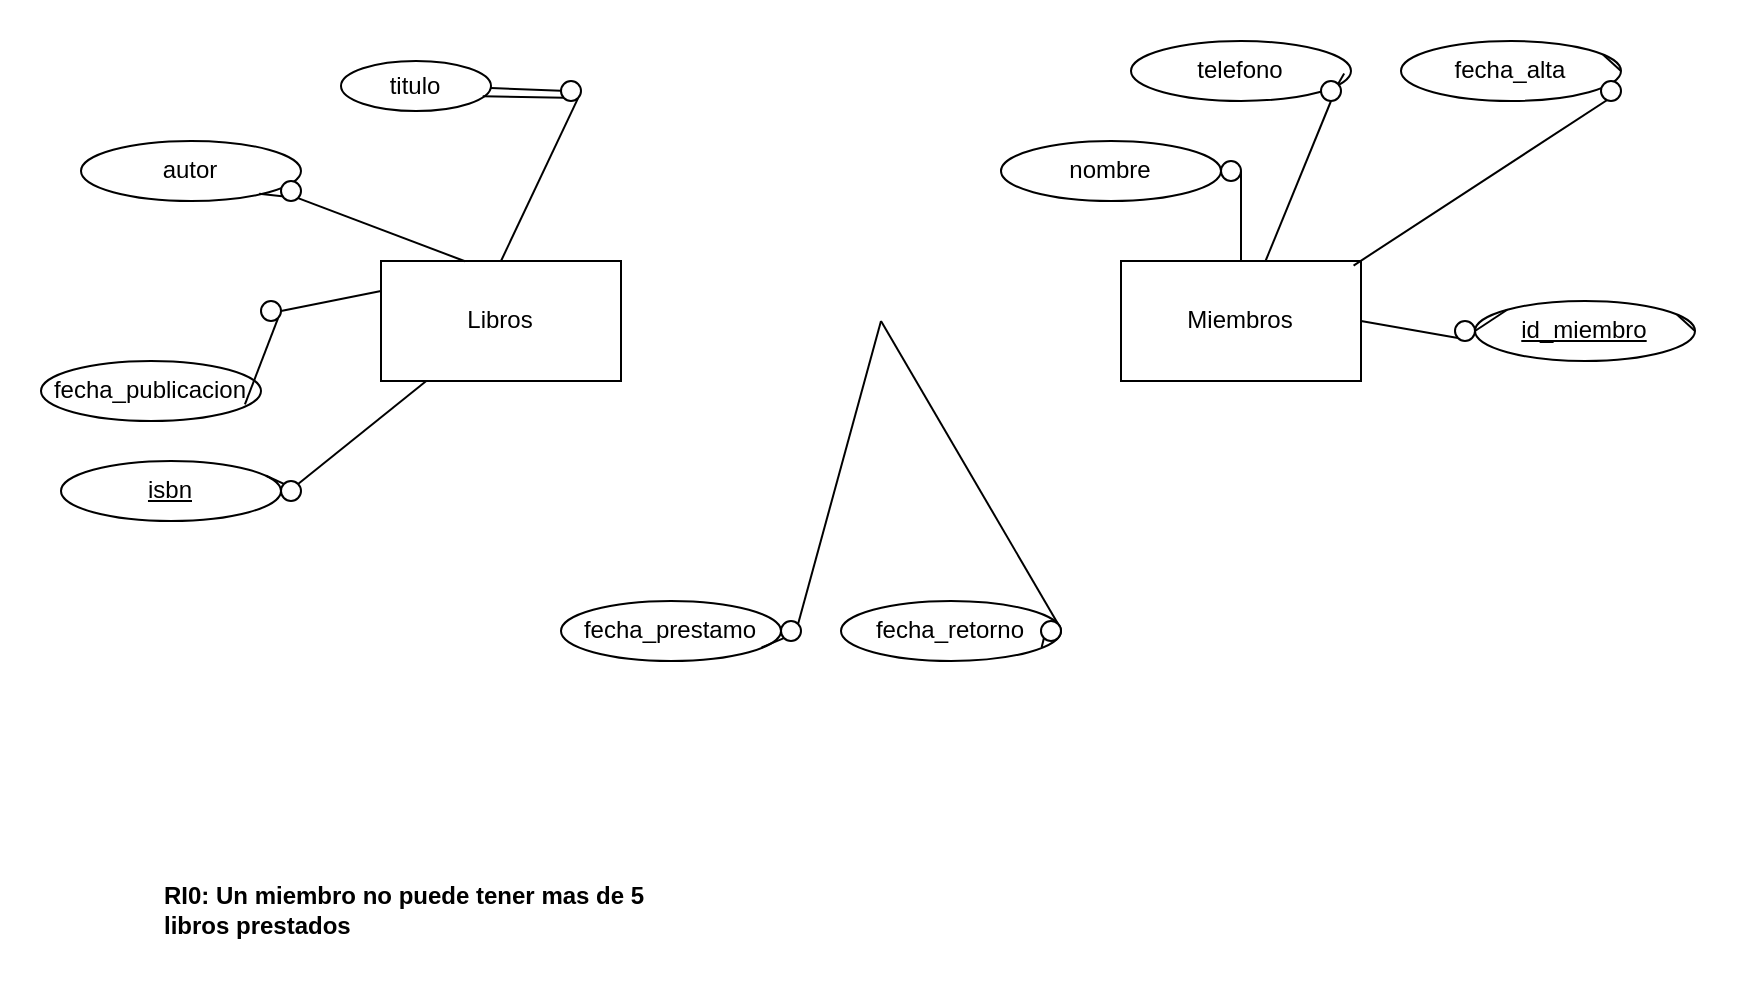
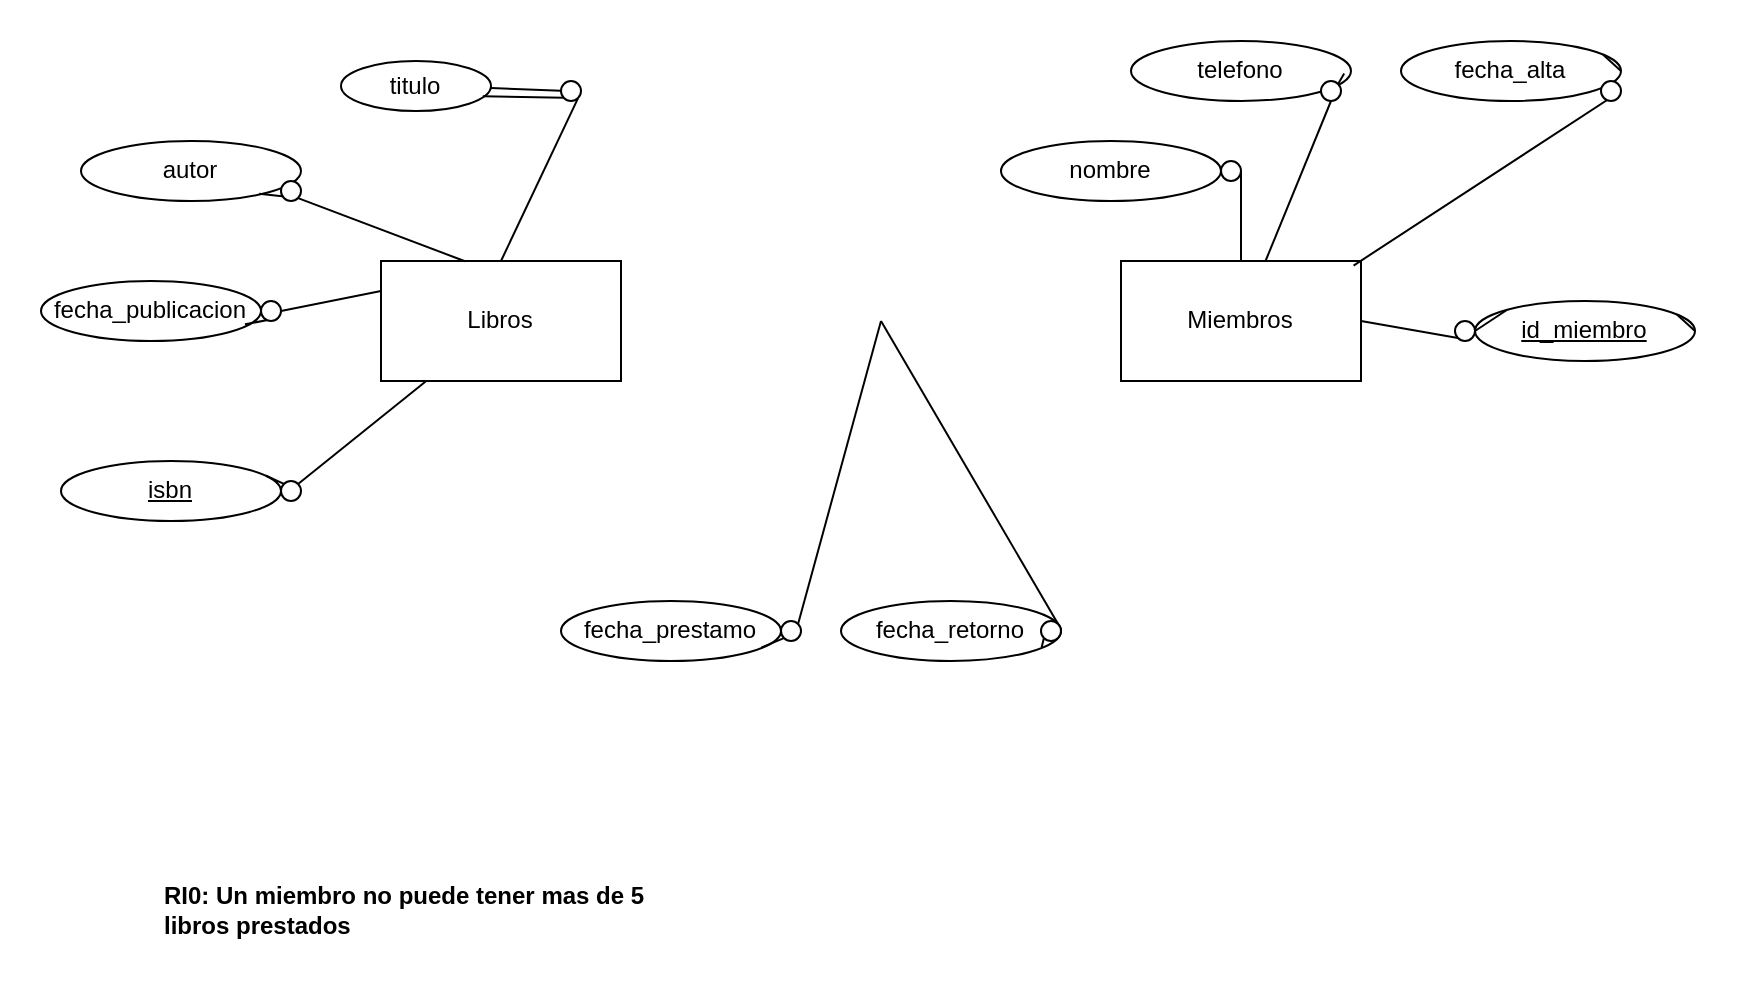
  <mxCell id="0" />
  <mxCell id="1" parent="0" />
  <mxCell id="2" value="Libros" style="rounded=0;whiteSpace=wrap;html=1;" vertex="1" parent="1"><mxGeometry x="190" y="130" width="120" height="60" as="geometry" /></mxCell>
  <mxCell id="3" value="Miembros" style="rounded=0;whiteSpace=wrap;html=1;" vertex="1" parent="1"><mxGeometry x="560" y="130" width="120" height="60" as="geometry" /></mxCell>
  <mxCell id="4" value="titulo" style="ellipse;whiteSpace=wrap;html=1;" vertex="1" parent="1"><mxGeometry x="170" y="30" width="75" height="25" as="geometry" /></mxCell>
  <mxCell id="5" value="autor&lt;span style=&quot;color: rgba(0, 0, 0, 0); font-family: monospace; font-size: 0px; text-align: start;&quot;&gt;%3CmxGraphModel%3E%3Croot%3E%3CmxCell%20id%3D%220%22%2F%3E%3CmxCell%20id%3D%221%22%20parent%3D%220%22%2F%3E%3CmxCell%20id%3D%222%22%20value%3D%22titulo%22%20style%3D%22ellipse%3BwhiteSpace%3Dwrap%3Bhtml%3D1%3B%22%20vertex%3D%221%22%20parent%3D%221%22%3E%3CmxGeometry%20x%3D%22140%22%20y%3D%2290%22%20width%3D%22110%22%20height%3D%2230%22%20as%3D%22geometry%22%2F%3E%3C%2FmxCell%3E%3C%2Froot%3E%3C%2FmxGraphModel%3E&lt;/span&gt;" style="ellipse;whiteSpace=wrap;html=1;" vertex="1" parent="1"><mxGeometry x="40" y="70" width="110" height="30" as="geometry" /></mxCell>
- <mxCell id="6" value="fecha_publicacion" style="ellipse;whiteSpace=wrap;html=1;" vertex="1" parent="1"><mxGeometry x="20" y="180" width="110" height="30" as="geometry" /></mxCell>
+ <mxCell id="6" value="fecha_publicacion" style="ellipse;whiteSpace=wrap;html=1;" vertex="1" parent="1"><mxGeometry y="140" width="110" height="30" as="geometry" x="20" /></mxCell>
  <mxCell id="7" value="isbn" style="ellipse;whiteSpace=wrap;html=1;fontStyle=4" vertex="1" parent="1"><mxGeometry x="30" y="230" width="110" height="30" as="geometry" /></mxCell>
  <mxCell id="8" style="edgeStyle=none;html=1;exitX=0;exitY=0;exitDx=0;exitDy=0;entryX=0.932;entryY=0.246;entryDx=0;entryDy=0;entryPerimeter=0;endArrow=none;endFill=0;" edge="1" parent="1" source="10" target="7"><mxGeometry relative="1" as="geometry" /></mxCell>
  <mxCell id="9" style="edgeStyle=none;html=1;exitX=1;exitY=0;exitDx=0;exitDy=0;endArrow=none;endFill=0;" edge="1" parent="1" source="10" target="2"><mxGeometry relative="1" as="geometry" /></mxCell>
  <mxCell id="10" value="" style="ellipse;whiteSpace=wrap;html=1;aspect=fixed;" vertex="1" parent="1"><mxGeometry x="140" y="240" width="10" height="10" as="geometry" /></mxCell>
  <mxCell id="11" style="edgeStyle=none;html=1;exitX=1;exitY=1;exitDx=0;exitDy=0;entryX=0.927;entryY=0.722;entryDx=0;entryDy=0;entryPerimeter=0;endArrow=none;endFill=0;" edge="1" parent="1" source="13" target="6"><mxGeometry relative="1" as="geometry" /></mxCell>
  <mxCell id="12" style="edgeStyle=none;html=1;exitX=1;exitY=0.5;exitDx=0;exitDy=0;entryX=0;entryY=0.25;entryDx=0;entryDy=0;endArrow=none;endFill=0;" edge="1" parent="1" source="13" target="2"><mxGeometry relative="1" as="geometry" /></mxCell>
  <mxCell id="13" value="" style="ellipse;whiteSpace=wrap;html=1;aspect=fixed;" vertex="1" parent="1"><mxGeometry x="130" y="150" width="10" height="10" as="geometry" /></mxCell>
  <mxCell id="14" style="edgeStyle=none;html=1;exitX=1;exitY=1;exitDx=0;exitDy=0;entryX=0.81;entryY=0.881;entryDx=0;entryDy=0;entryPerimeter=0;endArrow=none;endFill=0;" edge="1" parent="1" source="16" target="5"><mxGeometry relative="1" as="geometry" /></mxCell>
  <mxCell id="15" style="edgeStyle=none;html=1;exitX=1;exitY=1;exitDx=0;exitDy=0;entryX=0.35;entryY=0.002;entryDx=0;entryDy=0;entryPerimeter=0;endArrow=none;endFill=0;" edge="1" parent="1" source="16" target="2"><mxGeometry relative="1" as="geometry" /></mxCell>
  <mxCell id="16" value="" style="ellipse;whiteSpace=wrap;html=1;aspect=fixed;" vertex="1" parent="1"><mxGeometry x="140" y="90" width="10" height="10" as="geometry" /></mxCell>
  <mxCell id="17" style="edgeStyle=none;html=1;exitX=1;exitY=1;exitDx=0;exitDy=0;entryX=0.945;entryY=0.706;entryDx=0;entryDy=0;entryPerimeter=0;endArrow=none;endFill=0;" edge="1" parent="1" source="20" target="4"><mxGeometry relative="1" as="geometry" /></mxCell>
  <mxCell id="18" style="edgeStyle=none;html=1;exitX=1;exitY=1;exitDx=0;exitDy=0;entryX=0.5;entryY=0;entryDx=0;entryDy=0;endArrow=none;endFill=0;" edge="1" parent="1" source="20" target="2"><mxGeometry relative="1" as="geometry" /></mxCell>
  <mxCell id="19" value="" style="edgeStyle=none;html=1;endArrow=none;endFill=0;" edge="1" parent="1" source="20" target="4"><mxGeometry relative="1" as="geometry" /></mxCell>
  <mxCell id="20" value="" style="ellipse;whiteSpace=wrap;html=1;aspect=fixed;" vertex="1" parent="1"><mxGeometry x="280" y="40" width="10" height="10" as="geometry" /></mxCell>
  <mxCell id="21" value="nombre" style="ellipse;whiteSpace=wrap;html=1;fontStyle=0" vertex="1" parent="1"><mxGeometry x="500" y="70" width="110" height="30" as="geometry" /></mxCell>
  <mxCell id="22" style="edgeStyle=none;html=1;exitX=1;exitY=0.5;exitDx=0;exitDy=0;entryX=0.5;entryY=0;entryDx=0;entryDy=0;endArrow=none;endFill=0;" edge="1" parent="1" source="24" target="3"><mxGeometry relative="1" as="geometry" /></mxCell>
  <mxCell id="23" style="edgeStyle=none;html=1;exitX=0;exitY=0.5;exitDx=0;exitDy=0;entryX=1;entryY=0.5;entryDx=0;entryDy=0;endArrow=none;endFill=0;" edge="1" parent="1" source="24" target="21"><mxGeometry relative="1" as="geometry" /></mxCell>
  <mxCell id="24" value="" style="ellipse;whiteSpace=wrap;html=1;aspect=fixed;" vertex="1" parent="1"><mxGeometry x="610" y="80" width="10" height="10" as="geometry" /></mxCell>
  <mxCell id="25" value="telefono" style="ellipse;whiteSpace=wrap;html=1;" vertex="1" parent="1"><mxGeometry x="565" y="20" width="110" height="30" as="geometry" /></mxCell>
  <mxCell id="26" style="edgeStyle=none;html=1;exitX=1;exitY=0;exitDx=0;exitDy=0;entryX=0.969;entryY=0.543;entryDx=0;entryDy=0;entryPerimeter=0;endArrow=none;endFill=0;" edge="1" parent="1" source="28" target="25"><mxGeometry relative="1" as="geometry" /></mxCell>
  <mxCell id="27" style="edgeStyle=none;html=1;exitX=0.5;exitY=1;exitDx=0;exitDy=0;endArrow=none;endFill=0;" edge="1" parent="1" source="28" target="3"><mxGeometry relative="1" as="geometry" /></mxCell>
  <mxCell id="28" value="" style="ellipse;whiteSpace=wrap;html=1;aspect=fixed;" vertex="1" parent="1"><mxGeometry x="660" y="40" width="10" height="10" as="geometry" /></mxCell>
  <mxCell id="29" value="fecha_alta" style="ellipse;whiteSpace=wrap;html=1;" vertex="1" parent="1"><mxGeometry x="700" y="20" width="110" height="30" as="geometry" /></mxCell>
  <mxCell id="30" style="edgeStyle=none;html=1;exitX=1;exitY=0.5;exitDx=0;exitDy=0;entryX=0.969;entryY=0.038;entryDx=0;entryDy=0;entryPerimeter=0;endArrow=none;endFill=0;" edge="1" parent="1" source="31" target="3"><mxGeometry relative="1" as="geometry" /></mxCell>
  <mxCell id="31" value="" style="ellipse;whiteSpace=wrap;html=1;aspect=fixed;" vertex="1" parent="1"><mxGeometry x="800" y="40" width="10" height="10" as="geometry" /></mxCell>
  <mxCell id="32" style="edgeStyle=none;html=1;exitX=1;exitY=0.5;exitDx=0;exitDy=0;entryX=0.919;entryY=0.229;entryDx=0;entryDy=0;entryPerimeter=0;endArrow=none;endFill=0;" edge="1" parent="1" source="29" target="29"><mxGeometry relative="1" as="geometry" /></mxCell>
  <mxCell id="33" value="fecha_prestamo" style="ellipse;whiteSpace=wrap;html=1;" vertex="1" parent="1"><mxGeometry x="280" y="300" width="110" height="30" as="geometry" /></mxCell>
  <mxCell id="34" style="edgeStyle=none;html=1;exitX=0;exitY=1;exitDx=0;exitDy=0;entryX=0.912;entryY=0.774;entryDx=0;entryDy=0;entryPerimeter=0;endArrow=none;endFill=0;" edge="1" parent="1" source="36" target="33"><mxGeometry relative="1" as="geometry" /></mxCell>
  <mxCell id="35" style="edgeStyle=none;html=1;exitX=1;exitY=0;exitDx=0;exitDy=0;endArrow=none;endFill=0;" edge="1" parent="1" source="36"><mxGeometry relative="1" as="geometry"><mxPoint x="440" y="160" as="targetPoint" /></mxGeometry></mxCell>
  <mxCell id="36" value="" style="ellipse;whiteSpace=wrap;html=1;aspect=fixed;" vertex="1" parent="1"><mxGeometry x="390" y="310" width="10" height="10" as="geometry" /></mxCell>
  <mxCell id="37" value="fecha_retorno" style="ellipse;whiteSpace=wrap;html=1;" vertex="1" parent="1"><mxGeometry x="420" y="300" width="110" height="30" as="geometry" /></mxCell>
  <mxCell id="38" style="edgeStyle=none;html=1;exitX=0;exitY=1;exitDx=0;exitDy=0;entryX=0.912;entryY=0.774;entryDx=0;entryDy=0;entryPerimeter=0;endArrow=none;endFill=0;" edge="1" parent="1" source="40" target="37"><mxGeometry relative="1" as="geometry" /></mxCell>
  <mxCell id="39" style="edgeStyle=none;html=1;exitX=1;exitY=0;exitDx=0;exitDy=0;endArrow=none;endFill=0;" edge="1" parent="1" source="40"><mxGeometry relative="1" as="geometry"><mxPoint x="440" y="160" as="targetPoint" /></mxGeometry></mxCell>
  <mxCell id="40" value="" style="ellipse;whiteSpace=wrap;html=1;aspect=fixed;" vertex="1" parent="1"><mxGeometry x="520" y="310" width="10" height="10" as="geometry" /></mxCell>
  <mxCell id="41" value="RI0: Un miembro no puede tener mas de 5 libros prestados&lt;br&gt;" style="text;html=1;strokeColor=none;fillColor=none;align=left;verticalAlign=middle;whiteSpace=wrap;rounded=0;fontStyle=1" vertex="1" parent="1"><mxGeometry x="80" y="440" width="270" height="30" as="geometry" /></mxCell>
  <mxCell id="42" value="id_miembro" style="ellipse;whiteSpace=wrap;html=1;fontStyle=4" vertex="1" parent="1"><mxGeometry x="737" y="150" width="110" height="30" as="geometry" /></mxCell>
  <mxCell id="43" style="edgeStyle=none;html=1;exitX=0;exitY=1;exitDx=0;exitDy=0;entryX=1;entryY=0.5;entryDx=0;entryDy=0;endArrow=none;endFill=0;" edge="1" parent="1" source="44" target="3"><mxGeometry relative="1" as="geometry" /></mxCell>
  <mxCell id="44" value="" style="ellipse;whiteSpace=wrap;html=1;aspect=fixed;" vertex="1" parent="1"><mxGeometry x="727" y="160" width="10" height="10" as="geometry" /></mxCell>
  <mxCell id="45" style="edgeStyle=none;html=1;exitX=1;exitY=0.5;exitDx=0;exitDy=0;entryX=0.919;entryY=0.229;entryDx=0;entryDy=0;entryPerimeter=0;endArrow=none;endFill=0;" edge="1" parent="1" source="42" target="42"><mxGeometry relative="1" as="geometry" /></mxCell>
  <mxCell id="46" style="edgeStyle=none;html=1;exitX=0;exitY=0.5;exitDx=0;exitDy=0;entryX=0;entryY=0;entryDx=0;entryDy=0;endArrow=none;endFill=0;" edge="1" parent="1" source="42" target="42"><mxGeometry relative="1" as="geometry" /></mxCell>
